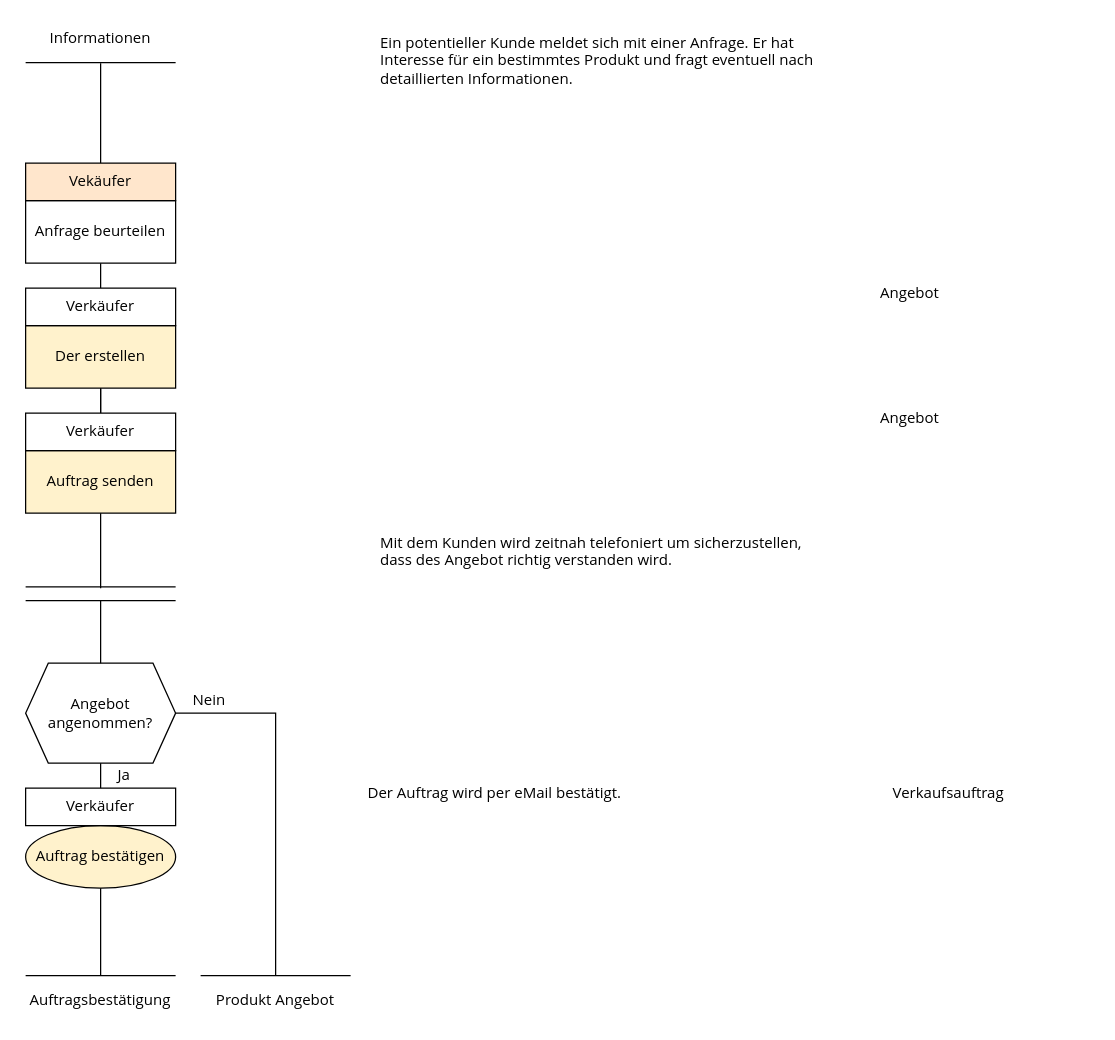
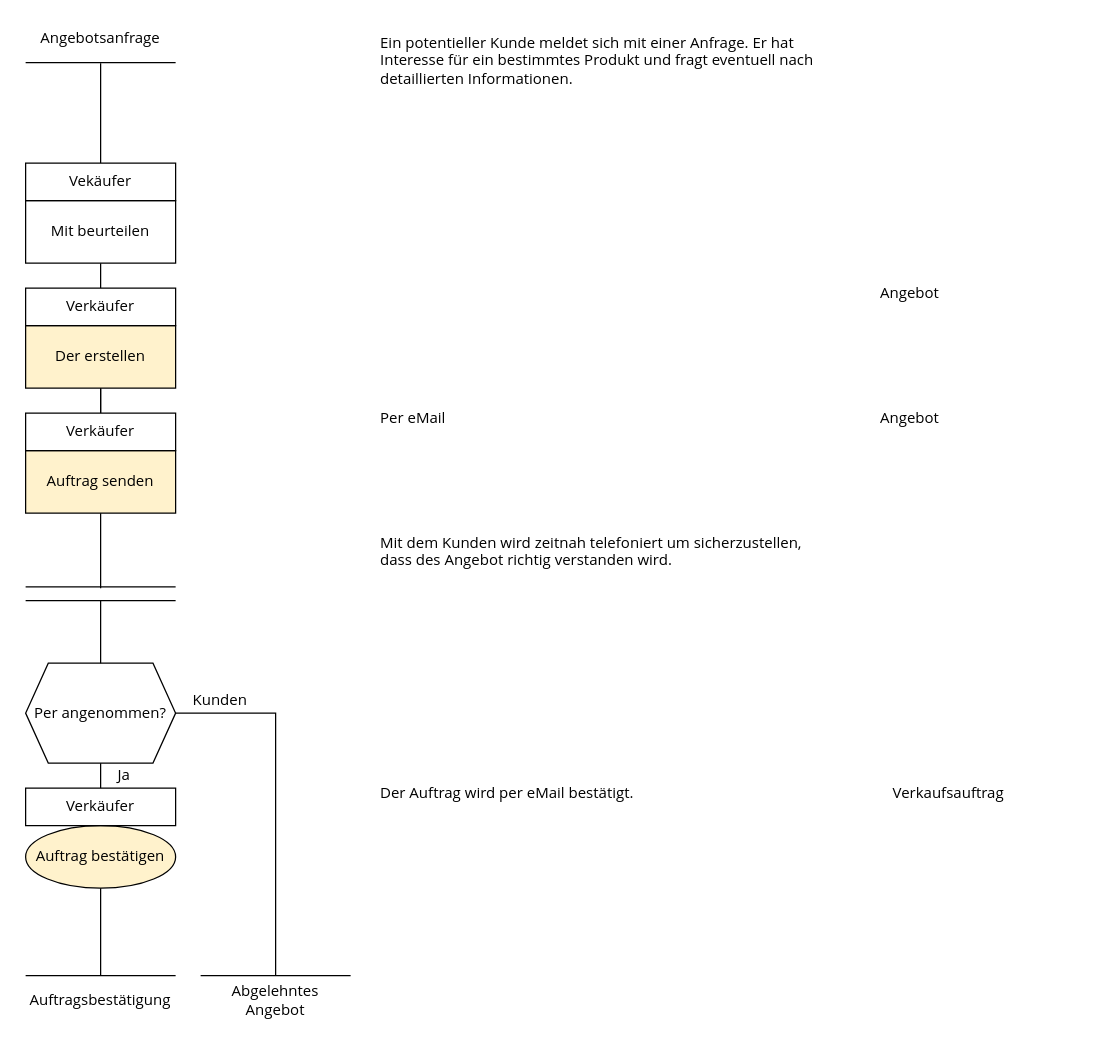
  <mxCell id="0" />
  <mxCell id="1" parent="0" />
  <mxCell id="2" value="" style="rounded=0;whiteSpace=wrap;html=1;align=left;horizontal=1;verticalAlign=top;strokeColor=none;fontFamily=Open Sans;fontSize=12;spacingLeft=2;spacingRight=2;" parent="1" vertex="1"><mxGeometry x="300" y="120" width="360" height="100" as="geometry" /></mxCell>
  <mxCell id="3" value="" style="endArrow=none;html=1;fontFamily=Open Sans;fontSize=12;spacingLeft=2;spacingRight=2;" parent="1" edge="1"><mxGeometry width="50" height="50" relative="1" as="geometry"><mxPoint x="20" y="49.5" as="sourcePoint" /><mxPoint x="140" y="49.5" as="targetPoint" /></mxGeometry></mxCell>
- <mxCell id="4" value="Informationen" style="text;html=1;strokeColor=none;fillColor=none;align=center;verticalAlign=middle;whiteSpace=wrap;rounded=0;fontFamily=Open Sans;fontSize=12;spacingLeft=2;spacingRight=2;" parent="1" vertex="1"><mxGeometry x="20" y="20" width="120" height="20" as="geometry" /></mxCell>
+ <mxCell id="4" value="Angebotsanfrage" style="text;html=1;strokeColor=none;fillColor=none;align=center;verticalAlign=middle;whiteSpace=wrap;rounded=0;fontFamily=Open Sans;fontSize=12;spacingLeft=2;spacingRight=2;" parent="1" vertex="1"><mxGeometry x="20" y="20" width="120" height="20" as="geometry" /></mxCell>
  <mxCell id="5" value="" style="endArrow=none;html=1;fontFamily=Open Sans;fontSize=12;spacingLeft=2;spacingRight=2;" parent="1" edge="1"><mxGeometry width="50" height="50" relative="1" as="geometry"><mxPoint x="80" y="130" as="sourcePoint" /><mxPoint x="80" y="50" as="targetPoint" /></mxGeometry></mxCell>
  <mxCell id="6" value="" style="verticalLabelPosition=bottom;verticalAlign=top;html=1;shape=hexagon;perimeter=hexagonPerimeter2;arcSize=6;size=0.151;fontFamily=Open Sans;fontSize=12;spacingLeft=2;spacingRight=2;" parent="1" vertex="1"><mxGeometry x="20" y="530" width="120" height="80" as="geometry" /></mxCell>
- <mxCell id="7" value="Angebot angenommen?" style="text;html=1;strokeColor=none;fillColor=none;align=center;verticalAlign=middle;whiteSpace=wrap;rounded=0;fontFamily=Open Sans;fontSize=12;spacingLeft=2;spacingRight=2;" parent="1" vertex="1"><mxGeometry x="20" y="530" width="120" height="80" as="geometry" /></mxCell>
+ <mxCell id="7" value="Per angenommen?" style="text;html=1;strokeColor=none;fillColor=none;align=center;verticalAlign=middle;whiteSpace=wrap;rounded=0;fontFamily=Open Sans;fontSize=12;spacingLeft=2;spacingRight=2;" parent="1" vertex="1"><mxGeometry x="20" y="530" width="120" height="80" as="geometry" /></mxCell>
  <mxCell id="8" value="" style="endArrow=none;html=1;fontFamily=Open Sans;fontSize=12;spacingLeft=2;spacingRight=2;" parent="1" edge="1"><mxGeometry width="50" height="50" relative="1" as="geometry"><mxPoint x="80" y="230" as="sourcePoint" /><mxPoint x="80" y="210" as="targetPoint" /></mxGeometry></mxCell>
  <mxCell id="9" value="" style="endArrow=none;html=1;fontFamily=Open Sans;fontSize=12;spacingLeft=2;spacingRight=2;" parent="1" edge="1"><mxGeometry width="50" height="50" relative="1" as="geometry"><mxPoint x="20" y="469" as="sourcePoint" /><mxPoint x="140" y="469" as="targetPoint" /></mxGeometry></mxCell>
  <mxCell id="10" value="" style="endArrow=none;html=1;fontFamily=Open Sans;fontSize=12;spacingLeft=2;spacingRight=2;" parent="1" edge="1"><mxGeometry width="50" height="50" relative="1" as="geometry"><mxPoint x="20" y="480" as="sourcePoint" /><mxPoint x="140" y="480" as="targetPoint" /></mxGeometry></mxCell>
  <mxCell id="11" value="" style="endArrow=none;html=1;exitX=0.5;exitY=0;exitDx=0;exitDy=0;entryX=0.5;entryY=1;entryDx=0;entryDy=0;fontFamily=Open Sans;fontSize=12;spacingLeft=2;spacingRight=2;" parent="1" target="7" edge="1"><mxGeometry width="50" height="50" relative="1" as="geometry"><mxPoint x="80" y="641" as="sourcePoint" /><mxPoint x="380" y="648" as="targetPoint" /></mxGeometry></mxCell>
- <mxCell id="12" value="Anfrage beurteilen" style="rounded=0;whiteSpace=wrap;html=1;fontFamily=Open Sans;fontSize=12;spacingLeft=2;spacingRight=2;" parent="1" vertex="1"><mxGeometry x="20" y="160" width="120" height="50" as="geometry" /></mxCell>
- <mxCell id="13" value="Vekäufer" style="rounded=0;whiteSpace=wrap;html=1;fontFamily=Open Sans;fontSize=12;spacingLeft=2;spacingRight=2;fillColor=#ffe6cc;" parent="1" vertex="1"><mxGeometry x="20" y="130" width="120" height="30" as="geometry" /></mxCell>
+ <mxCell id="12" value="Mit beurteilen" style="rounded=0;whiteSpace=wrap;html=1;fontFamily=Open Sans;fontSize=12;spacingLeft=2;spacingRight=2;" parent="1" vertex="1"><mxGeometry x="20" y="160" width="120" height="50" as="geometry" /></mxCell>
+ <mxCell id="13" value="Vekäufer" style="rounded=0;whiteSpace=wrap;html=1;fontFamily=Open Sans;fontSize=12;spacingLeft=2;spacingRight=2;" parent="1" vertex="1"><mxGeometry x="20" y="130" width="120" height="30" as="geometry" /></mxCell>
  <mxCell id="14" value="Ein potentieller Kunde meldet sich mit einer Anfrage. Er hat Interesse für ein bestimmtes Produkt und fragt eventuell nach detaillierten Informationen." style="rounded=0;whiteSpace=wrap;html=1;align=left;horizontal=1;verticalAlign=top;strokeColor=none;fontFamily=Open Sans;fontSize=12;spacingLeft=2;spacingRight=2;" parent="1" vertex="1"><mxGeometry x="300" y="20" width="360" height="100" as="geometry" /></mxCell>
  <mxCell id="15" value="" style="endArrow=none;html=1;fontFamily=Open Sans;fontSize=12;spacingLeft=2;spacingRight=2;" parent="1" edge="1"><mxGeometry width="50" height="50" relative="1" as="geometry"><mxPoint x="80" y="330" as="sourcePoint" /><mxPoint x="80" y="310" as="targetPoint" /></mxGeometry></mxCell>
  <mxCell id="16" value="Der erstellen" style="rounded=0;whiteSpace=wrap;html=1;fillColor=#fff2cc;strokeColor=#000000;fontFamily=Open Sans;fontSize=12;spacingLeft=2;spacingRight=2;" parent="1" vertex="1"><mxGeometry x="20" y="260" width="120" height="50" as="geometry" /></mxCell>
  <mxCell id="17" value="Verkäufer" style="rounded=0;whiteSpace=wrap;html=1;fontFamily=Open Sans;fontSize=12;spacingLeft=2;spacingRight=2;" parent="1" vertex="1"><mxGeometry x="20" y="230" width="120" height="30" as="geometry" /></mxCell>
  <mxCell id="18" value="" style="rounded=0;whiteSpace=wrap;html=1;align=left;horizontal=1;verticalAlign=top;strokeColor=none;fontFamily=Open Sans;fontSize=12;spacingLeft=2;spacingRight=2;" parent="1" vertex="1"><mxGeometry x="300" y="220" width="360" height="100" as="geometry" /></mxCell>
  <mxCell id="19" value="Angebot" style="rounded=0;whiteSpace=wrap;html=1;align=left;horizontal=1;verticalAlign=top;strokeColor=none;fontFamily=Open Sans;fontSize=12;spacingLeft=2;spacingRight=2;" parent="1" vertex="1"><mxGeometry x="700" y="220" width="160" height="100" as="geometry" /></mxCell>
  <mxCell id="20" value="" style="endArrow=none;html=1;fontFamily=Open Sans;fontSize=12;spacingLeft=2;spacingRight=2;" parent="1" edge="1"><mxGeometry width="50" height="50" relative="1" as="geometry"><mxPoint x="80" y="330" as="sourcePoint" /><mxPoint x="80" y="310" as="targetPoint" /></mxGeometry></mxCell>
  <mxCell id="21" value="Auftrag senden" style="rounded=0;whiteSpace=wrap;html=1;fillColor=#fff2cc;strokeColor=#000000;fontFamily=Open Sans;fontSize=12;spacingLeft=2;spacingRight=2;" parent="1" vertex="1"><mxGeometry x="20" y="360" width="120" height="50" as="geometry" /></mxCell>
  <mxCell id="22" value="Verkäufer" style="rounded=0;whiteSpace=wrap;html=1;fontFamily=Open Sans;fontSize=12;spacingLeft=2;spacingRight=2;" parent="1" vertex="1"><mxGeometry x="20" y="330" width="120" height="30" as="geometry" /></mxCell>
+ <mxCell id="23" value="Per eMail" style="rounded=0;whiteSpace=wrap;html=1;align=left;horizontal=1;verticalAlign=top;strokeColor=none;fontFamily=Open Sans;fontSize=12;spacingLeft=2;spacingRight=2;" parent="1" vertex="1"><mxGeometry x="300" y="320" width="360" height="100" as="geometry" /></mxCell>
  <mxCell id="24" value="Angebot" style="rounded=0;whiteSpace=wrap;html=1;align=left;horizontal=1;verticalAlign=top;strokeColor=none;fontFamily=Open Sans;fontSize=12;spacingLeft=2;spacingRight=2;" parent="1" vertex="1"><mxGeometry x="700" y="320" width="160" height="100" as="geometry" /></mxCell>
  <mxCell id="25" value="Mit dem Kunden wird zeitnah telefoniert um sicherzustellen, dass des Angebot richtig verstanden wird." style="rounded=0;whiteSpace=wrap;html=1;align=left;horizontal=1;verticalAlign=top;strokeColor=none;fontFamily=Open Sans;fontSize=12;spacingLeft=2;spacingRight=2;" parent="1" vertex="1"><mxGeometry x="300" y="420" width="360" height="100" as="geometry" /></mxCell>
  <mxCell id="26" value="Auftrag bestätigen" style="ellipse;whiteSpace=wrap;html=1;fillColor=#fff2cc;strokeColor=#000000;fontFamily=Open Sans;fontSize=12;spacingLeft=2;spacingRight=2;" parent="1" vertex="1"><mxGeometry x="20" y="660" width="120" height="50" as="geometry" /></mxCell>
  <mxCell id="27" value="Verkäufer" style="rounded=0;whiteSpace=wrap;html=1;fontFamily=Open Sans;fontSize=12;spacingLeft=2;spacingRight=2;" parent="1" vertex="1"><mxGeometry x="20" y="630" width="120" height="30" as="geometry" /></mxCell>
  <mxCell id="28" value="Auftragsbestätigung" style="text;html=1;strokeColor=none;fillColor=none;align=center;verticalAlign=middle;whiteSpace=wrap;rounded=0;fontFamily=Open Sans;fontSize=12;spacingLeft=2;spacingRight=2;" parent="1" vertex="1"><mxGeometry x="20" y="790" width="120" height="20" as="geometry" /></mxCell>
  <mxCell id="29" value="" style="endArrow=none;html=1;fontFamily=Open Sans;fontSize=12;spacingLeft=2;spacingRight=2;" parent="1" edge="1"><mxGeometry width="50" height="50" relative="1" as="geometry"><mxPoint x="20" y="780" as="sourcePoint" /><mxPoint x="140" y="780" as="targetPoint" /></mxGeometry></mxCell>
  <mxCell id="30" value="" style="endArrow=none;html=1;entryX=0.5;entryY=1;entryDx=0;entryDy=0;fontFamily=Open Sans;fontSize=12;spacingLeft=2;spacingRight=2;" parent="1" target="26" edge="1"><mxGeometry width="50" height="50" relative="1" as="geometry"><mxPoint x="80" y="780" as="sourcePoint" /><mxPoint x="180" y="700" as="targetPoint" /></mxGeometry></mxCell>
  <mxCell id="31" value="" style="endArrow=none;html=1;fontFamily=Open Sans;fontSize=12;spacingLeft=2;spacingRight=2;" parent="1" source="7" edge="1"><mxGeometry width="50" height="50" relative="1" as="geometry"><mxPoint x="330" y="680" as="sourcePoint" /><mxPoint x="80" y="480" as="targetPoint" /></mxGeometry></mxCell>
  <mxCell id="32" value="" style="endArrow=none;html=1;entryX=0.5;entryY=1;entryDx=0;entryDy=0;fontFamily=Open Sans;fontSize=12;spacingLeft=2;spacingRight=2;" parent="1" target="21" edge="1"><mxGeometry width="50" height="50" relative="1" as="geometry"><mxPoint x="80" y="470" as="sourcePoint" /><mxPoint x="380" y="630" as="targetPoint" /></mxGeometry></mxCell>
- <mxCell id="33" value="Produkt Angebot" style="text;html=1;strokeColor=none;fillColor=none;align=center;verticalAlign=middle;whiteSpace=wrap;rounded=0;fontFamily=Open Sans;fontSize=12;spacingLeft=2;spacingRight=2;" parent="1" vertex="1"><mxGeometry x="160" y="790" width="120" height="20" as="geometry" /></mxCell>
+ <mxCell id="33" value="Abgelehntes Angebot" style="text;html=1;strokeColor=none;fillColor=none;align=center;verticalAlign=middle;whiteSpace=wrap;rounded=0;fontFamily=Open Sans;fontSize=12;spacingLeft=2;spacingRight=2;" parent="1" vertex="1"><mxGeometry x="160" y="790" width="120" height="20" as="geometry" /></mxCell>
  <mxCell id="34" value="" style="endArrow=none;html=1;fontFamily=Open Sans;fontSize=12;spacingLeft=2;spacingRight=2;" parent="1" edge="1"><mxGeometry width="50" height="50" relative="1" as="geometry"><mxPoint x="160" y="780" as="sourcePoint" /><mxPoint x="280" y="780" as="targetPoint" /></mxGeometry></mxCell>
  <mxCell id="35" value="" style="edgeStyle=orthogonalEdgeStyle;rounded=0;orthogonalLoop=1;jettySize=auto;html=1;strokeColor=none;startArrow=none;startFill=0;fontFamily=Open Sans;fontSize=12;spacingLeft=2;spacingRight=2;" parent="1" target="36" edge="1"><mxGeometry relative="1" as="geometry"><mxPoint x="340" y="560" as="sourcePoint" /></mxGeometry></mxCell>
- <mxCell id="36" value="Nein" style="text;html=1;strokeColor=none;fillColor=none;align=left;verticalAlign=middle;whiteSpace=wrap;rounded=0;fontFamily=Open Sans;fontSize=12;spacingLeft=2;spacingRight=2;" parent="1" vertex="1"><mxGeometry x="150" y="550" width="70" height="20" as="geometry" /></mxCell>
+ <mxCell id="36" value="Kunden" style="text;html=1;strokeColor=none;fillColor=none;align=left;verticalAlign=middle;whiteSpace=wrap;rounded=0;fontFamily=Open Sans;fontSize=12;spacingLeft=2;spacingRight=2;" parent="1" vertex="1"><mxGeometry x="150" y="550" width="70" height="20" as="geometry" /></mxCell>
  <mxCell id="37" value="Ja" style="text;html=1;strokeColor=none;fillColor=none;align=left;verticalAlign=middle;whiteSpace=wrap;rounded=0;fontFamily=Open Sans;fontSize=12;spacingLeft=2;spacingRight=2;" parent="1" vertex="1"><mxGeometry x="90" y="610" width="70" height="20" as="geometry" /></mxCell>
  <mxCell id="38" value="" style="endArrow=none;html=1;edgeStyle=orthogonalEdgeStyle;entryX=1;entryY=0.5;entryDx=0;entryDy=0;rounded=0;fontFamily=Open Sans;fontSize=12;spacingLeft=2;spacingRight=2;" parent="1" target="7" edge="1"><mxGeometry width="50" height="50" relative="1" as="geometry"><mxPoint x="220" y="780" as="sourcePoint" /><mxPoint x="320" y="710" as="targetPoint" /><Array as="points"><mxPoint x="220" y="570" /></Array></mxGeometry></mxCell>
  <mxCell id="39" value="Verkaufsauftrag" style="rounded=0;whiteSpace=wrap;html=1;align=left;horizontal=1;verticalAlign=top;strokeColor=none;fontFamily=Open Sans;fontSize=12;spacingLeft=2;spacingRight=2;" parent="1" vertex="1"><mxGeometry x="710" y="620" width="160" height="100" as="geometry" /></mxCell>
- <mxCell id="40" value="Der Auftrag wird per eMail bestätigt." style="rounded=0;whiteSpace=wrap;html=1;align=left;horizontal=1;verticalAlign=top;strokeColor=none;fontFamily=Open Sans;fontSize=12;spacingLeft=2;spacingRight=2;" parent="1" vertex="1"><mxGeometry x="290" y="620" width="360" height="100" as="geometry" /></mxCell>
+ <mxCell id="40" value="Der Auftrag wird per eMail bestätigt." style="rounded=0;whiteSpace=wrap;html=1;align=left;horizontal=1;verticalAlign=top;strokeColor=none;fontFamily=Open Sans;fontSize=12;spacingLeft=2;spacingRight=2;" parent="1" vertex="1"><mxGeometry x="300" y="620" width="360" height="100" as="geometry" /></mxCell>
